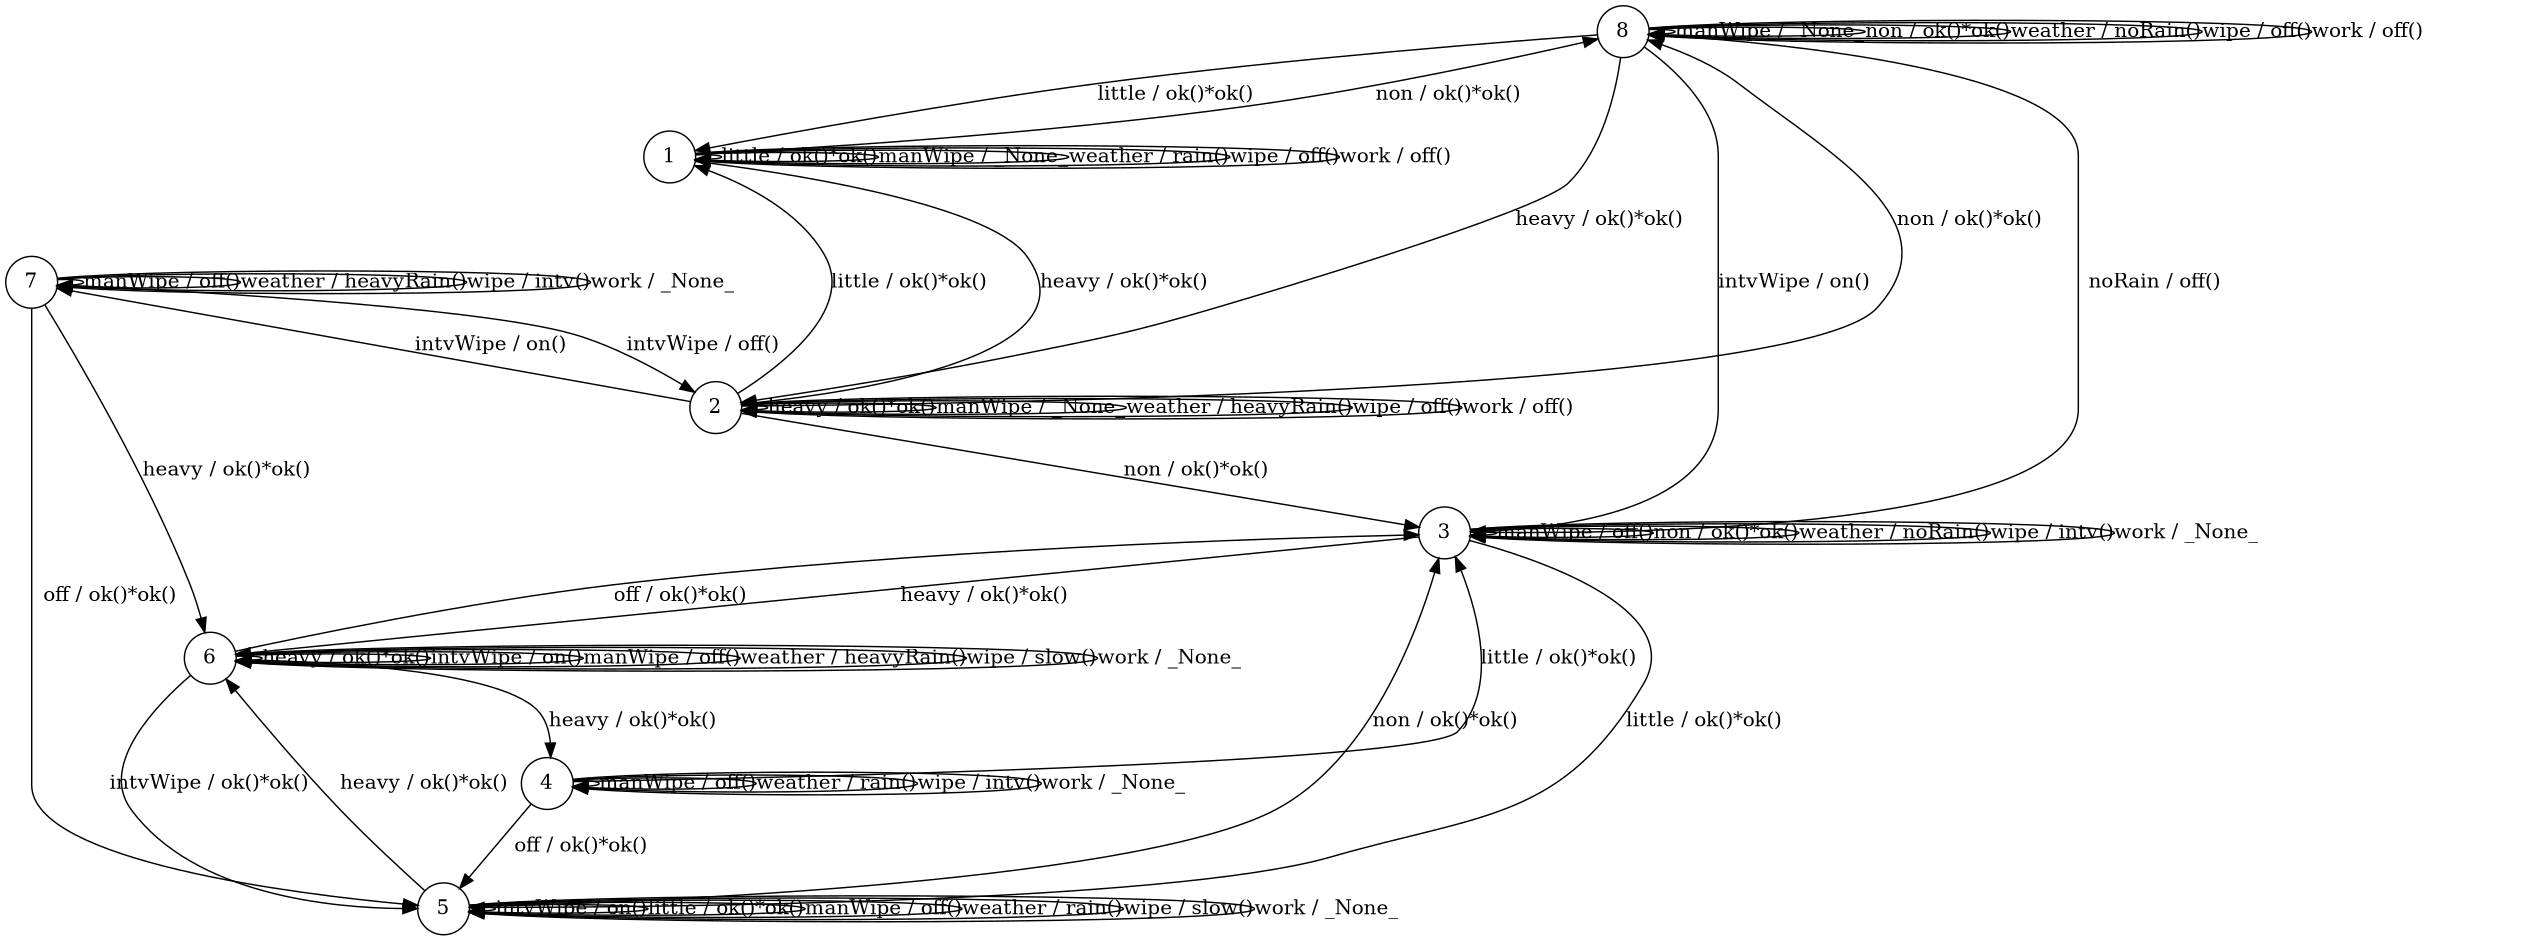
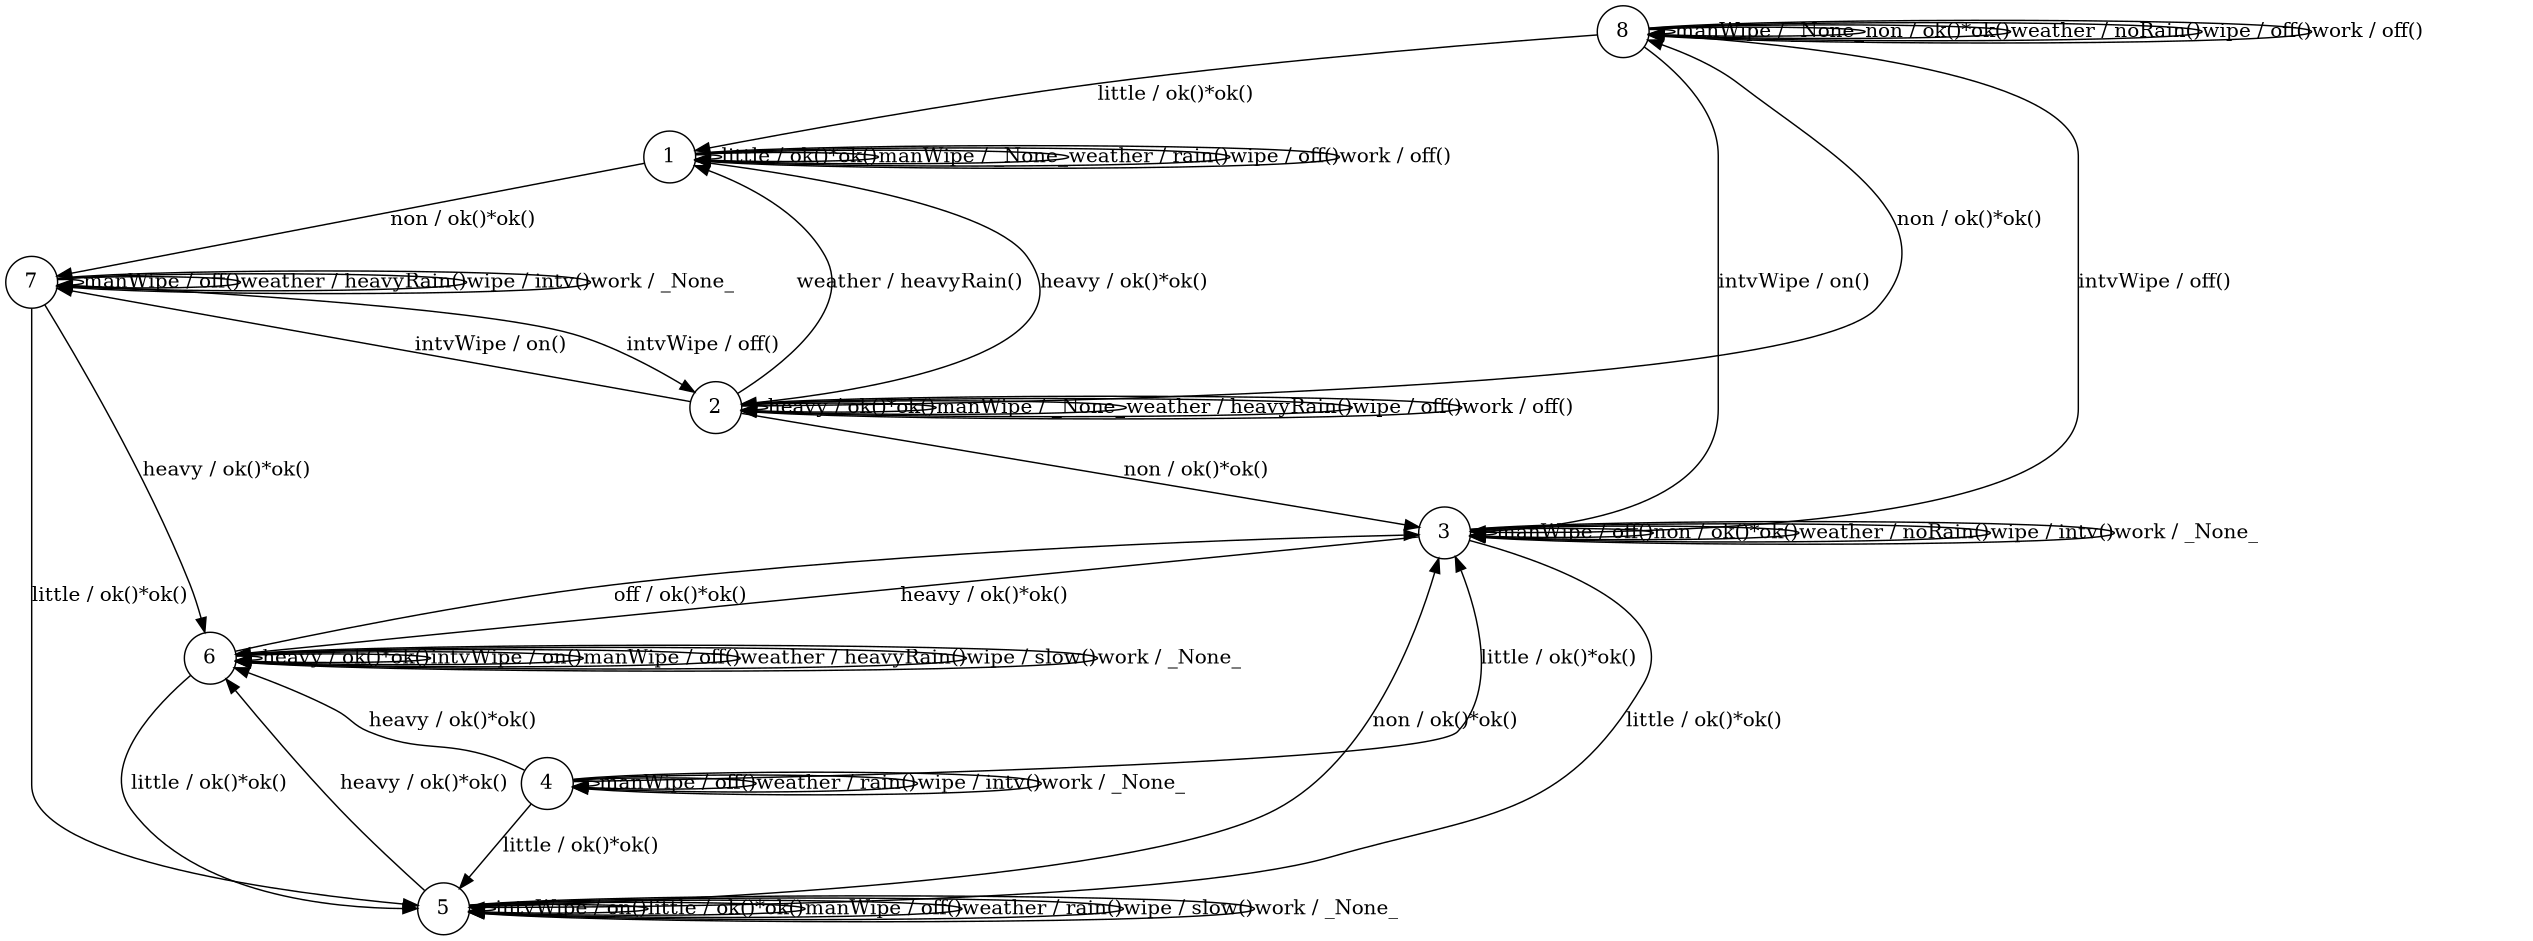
  digraph {
    node [shape=circle]
    n1 [label=8]
    n2 [label=1]
    n3 [label=2]
    n4 [label=3]
    n5 [label=7]
    n6 [label=5]
    n7 [label=6]
    n8 [label=4]
    n1 -> n1 [label="manWipe / _None_"]
    n1 -> n1 [label="non / ok()*ok()"]
    n1 -> n1 [label="weather / noRain()"]
    n1 -> n1 [label="wipe / off()"]
    n1 -> n1 [label="work / off()"]
    n1 -> n2 [label="little / ok()*ok()"]
-   n1 -> n3 [label="heavy / ok()*ok()"]
    n1 -> n4 [label="intvWipe / on()"]
-   n2 -> n1 [label="non / ok()*ok()"]
+   n2 -> n5 [label="non / ok()*ok()"]
    n2 -> n2 [label="little / ok()*ok()"]
    n2 -> n2 [label="manWipe / _None_"]
    n2 -> n2 [label="weather / rain()"]
    n2 -> n2 [label="wipe / off()"]
    n2 -> n2 [label="work / off()"]
    n2 -> n3 [label="heavy / ok()*ok()"]
    n3 -> n1 [label="non / ok()*ok()"]
-   n3 -> n2 [label="little / ok()*ok()"]
+   n3 -> n2 [label="weather / heavyRain()"]
    n3 -> n3 [label="heavy / ok()*ok()"]
    n3 -> n3 [label="manWipe / _None_"]
    n3 -> n3 [label="weather / heavyRain()"]
    n3 -> n3 [label="wipe / off()"]
    n3 -> n3 [label="work / off()"]
    n3 -> n4 [label="non / ok()*ok()"]
    n3 -> n5 [label="intvWipe / on()"]
-   n4 -> n1 [label="noRain / off()"]
+   n4 -> n1 [label="intvWipe / off()"]
    n4 -> n4 [label="manWipe / off()"]
    n4 -> n4 [label="non / ok()*ok()"]
    n4 -> n4 [label="weather / noRain()"]
    n4 -> n4 [label="wipe / intv()"]
    n4 -> n4 [label="work / _None_"]
    n4 -> n6 [label="little / ok()*ok()"]
    n4 -> n7 [label="heavy / ok()*ok()"]
    n5 -> n3 [label="intvWipe / off()"]
    n5 -> n5 [label="manWipe / off()"]
    n5 -> n5 [label="weather / heavyRain()"]
    n5 -> n5 [label="wipe / intv()"]
    n5 -> n5 [label="work / _None_"]
-   n5 -> n6 [label="off / ok()*ok()"]
+   n5 -> n6 [label="little / ok()*ok()"]
    n5 -> n7 [label="heavy / ok()*ok()"]
    n6 -> n4 [label="non / ok()*ok()"]
    n6 -> n6 [label="intvWipe / on()"]
    n6 -> n6 [label="little / ok()*ok()"]
    n6 -> n6 [label="manWipe / off()"]
    n6 -> n6 [label="weather / rain()"]
    n6 -> n6 [label="wipe / slow()"]
    n6 -> n6 [label="work / _None_"]
    n6 -> n7 [label="heavy / ok()*ok()"]
    n7 -> n4 [label="off / ok()*ok()"]
-   n7 -> n6 [label="intvWipe / ok()*ok()"]
+   n7 -> n6 [label="little / ok()*ok()"]
    n7 -> n7 [label="heavy / ok()*ok()"]
    n7 -> n7 [label="intvWipe / on()"]
    n7 -> n7 [label="manWipe / off()"]
    n7 -> n7 [label="weather / heavyRain()"]
    n7 -> n7 [label="wipe / slow()"]
    n7 -> n7 [label="work / _None_"]
    n8 -> n4 [label="little / ok()*ok()"]
-   n8 -> n6 [label="off / ok()*ok()"]
-   n7 -> n8 [label="heavy / ok()*ok()"]
+   n8 -> n6 [label="little / ok()*ok()"]
+   n8 -> n7 [label="heavy / ok()*ok()"]
    n8 -> n8 [label="manWipe / off()"]
    n8 -> n8 [label="weather / rain()"]
    n8 -> n8 [label="wipe / intv()"]
    n8 -> n8 [label="work / _None_"]
  }
